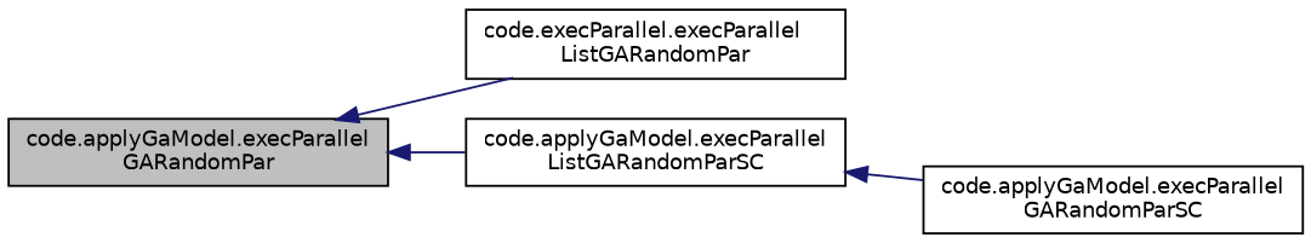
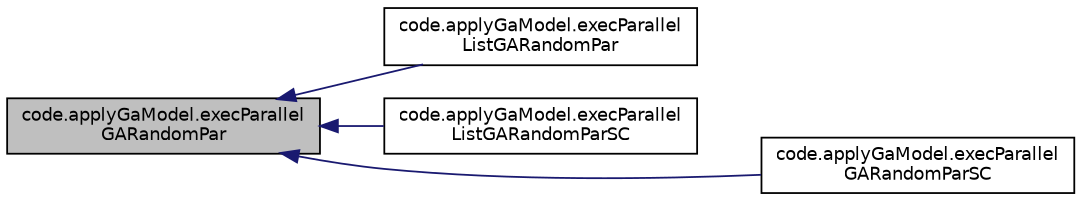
  digraph {
    rankdir=LR
    node [color=black fillcolor=white fontname=Helvetica fontsize=10 shape=record style=filled]
    edge [color=midnightblue dir=back fontname=Helvetica fontsize=10 labelfontname=Helvetica labelfontsize=10 style=solid]
    n1 [fillcolor=grey75 fontcolor=black height=0.2 label="code.applyGaModel.execParallel\lGARandomPar" width=0.4]
-   n2 [height=0.2 label="code.execParallel.execParallel\lListGARandomPar" width=0.4]
+   n2 [height=0.2 label="code.applyGaModel.execParallel\lListGARandomPar" width=0.4]
    n3 [height=0.2 label="code.applyGaModel.execParallel\lListGARandomParSC" width=0.4]
    n4 [height=0.2 label="code.applyGaModel.execParallel\lGARandomParSC" width=0.4]
    n1 -> n2
    n1 -> n3
-   n3 -> n4
+   n1 -> n4
  }
